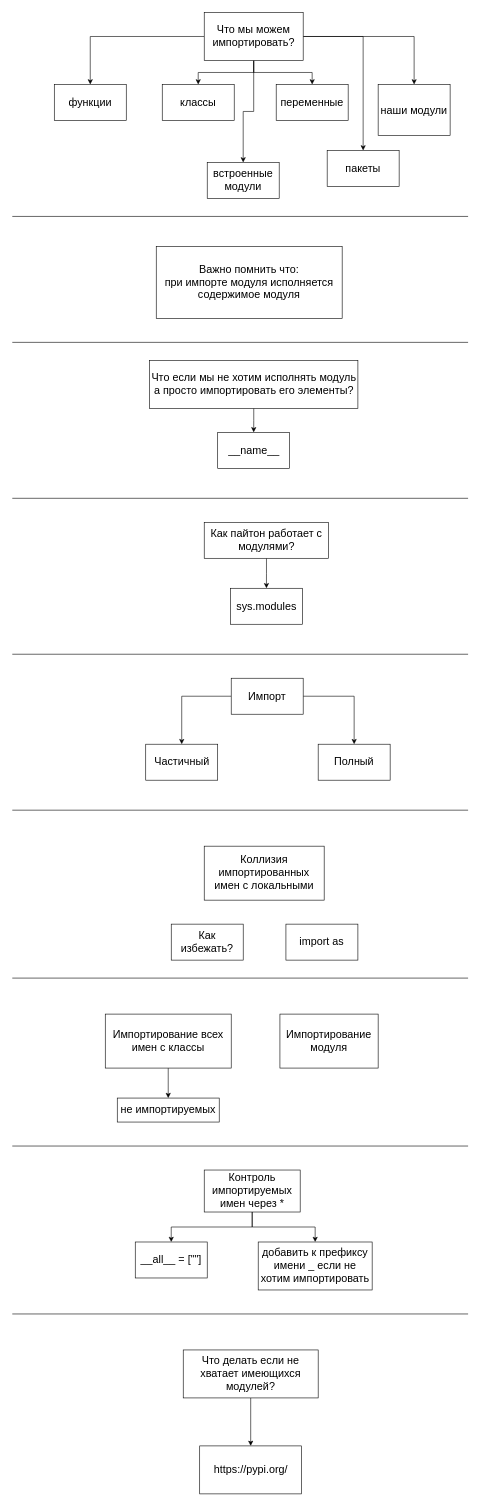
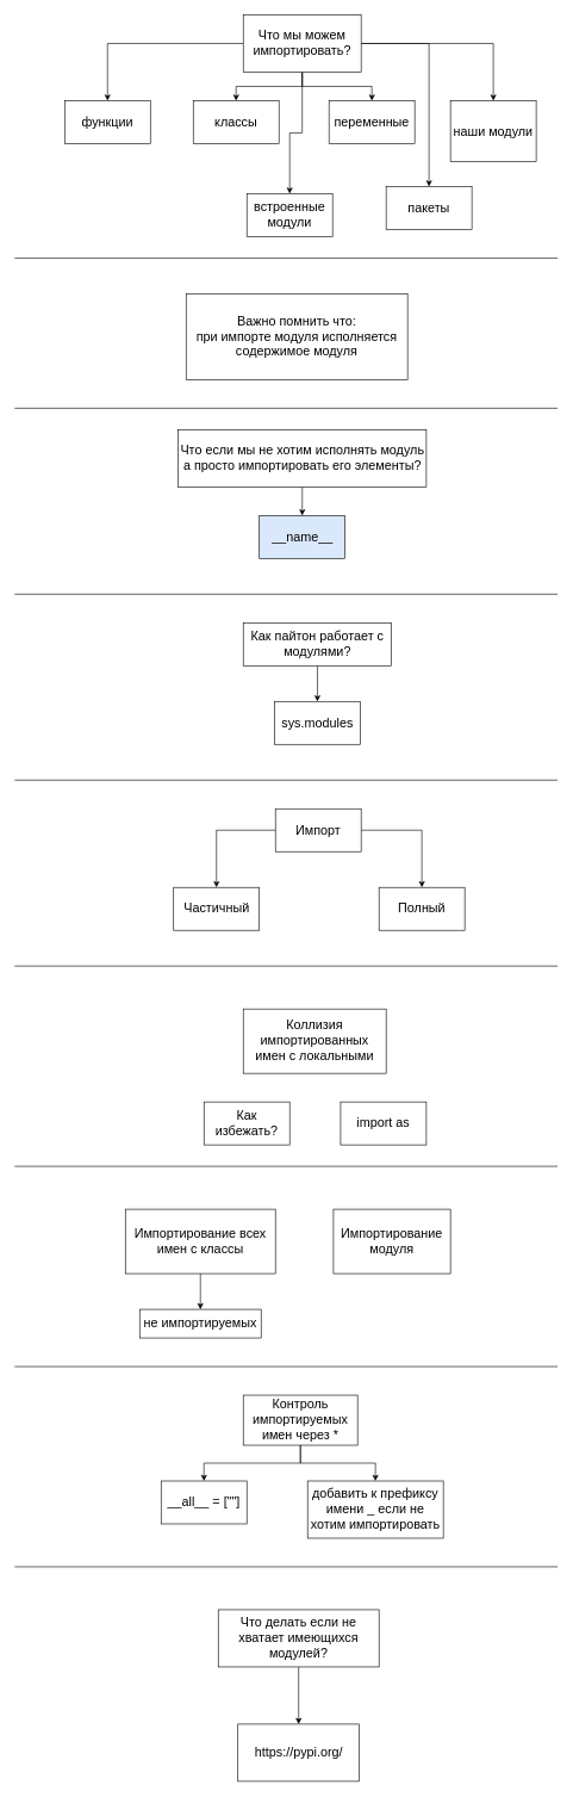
  <mxCell id="0" />
  <mxCell id="1" parent="0" />
  <mxCell id="2" style="edgeStyle=orthogonalEdgeStyle;rounded=0;orthogonalLoop=1;jettySize=auto;html=1;entryX=0.5;entryY=0;entryDx=0;entryDy=0;fontSize=18;" edge="1" parent="1" source="8" target="9"><mxGeometry relative="1" as="geometry" /></mxCell>
  <mxCell id="3" style="edgeStyle=orthogonalEdgeStyle;rounded=0;orthogonalLoop=1;jettySize=auto;html=1;entryX=0.5;entryY=0;entryDx=0;entryDy=0;fontSize=18;" edge="1" parent="1" source="8" target="10"><mxGeometry relative="1" as="geometry" /></mxCell>
  <mxCell id="4" style="edgeStyle=orthogonalEdgeStyle;rounded=0;orthogonalLoop=1;jettySize=auto;html=1;entryX=0.5;entryY=0;entryDx=0;entryDy=0;fontSize=18;" edge="1" parent="1" source="8" target="11"><mxGeometry relative="1" as="geometry" /></mxCell>
  <mxCell id="5" style="edgeStyle=orthogonalEdgeStyle;rounded=0;orthogonalLoop=1;jettySize=auto;html=1;entryX=0.5;entryY=0;entryDx=0;entryDy=0;fontSize=18;" edge="1" parent="1" source="8" target="12"><mxGeometry relative="1" as="geometry" /></mxCell>
  <mxCell id="6" style="edgeStyle=orthogonalEdgeStyle;rounded=0;orthogonalLoop=1;jettySize=auto;html=1;fontSize=18;" edge="1" parent="1" source="8" target="18"><mxGeometry relative="1" as="geometry" /></mxCell>
  <mxCell id="7" style="edgeStyle=orthogonalEdgeStyle;rounded=0;orthogonalLoop=1;jettySize=auto;html=1;fontSize=18;" edge="1" parent="1" source="8" target="24"><mxGeometry relative="1" as="geometry" /></mxCell>
  <mxCell id="8" value="&lt;font style=&quot;font-size: 18px&quot;&gt;Что мы можем импортировать?&lt;/font&gt;" style="rounded=0;whiteSpace=wrap;html=1;" vertex="1" parent="1"><mxGeometry x="340" y="20" width="165" height="80" as="geometry" /></mxCell>
  <mxCell id="9" value="функции" style="rounded=0;whiteSpace=wrap;html=1;fontSize=18;" vertex="1" parent="1"><mxGeometry x="90" y="140" width="120" height="60" as="geometry" /></mxCell>
  <mxCell id="10" value="классы" style="rounded=0;whiteSpace=wrap;html=1;fontSize=18;" vertex="1" parent="1"><mxGeometry x="270" y="140" width="120" height="60" as="geometry" /></mxCell>
  <mxCell id="11" value="переменные" style="rounded=0;whiteSpace=wrap;html=1;fontSize=18;" vertex="1" parent="1"><mxGeometry x="460" y="140" width="120" height="60" as="geometry" /></mxCell>
  <mxCell id="12" value="наши модули" style="rounded=0;whiteSpace=wrap;html=1;fontSize=18;" vertex="1" parent="1"><mxGeometry x="630" y="140" width="120" height="85" as="geometry" /></mxCell>
  <mxCell id="13" value="Важно помнить что:&lt;br&gt;при импорте модуля исполняется содержимое модуля" style="rounded=0;whiteSpace=wrap;html=1;fontSize=18;" vertex="1" parent="1"><mxGeometry x="260" y="410" width="310" height="120" as="geometry" /></mxCell>
  <mxCell id="14" value="" style="endArrow=none;html=1;rounded=0;fontSize=18;" edge="1" parent="1"><mxGeometry width="50" height="50" relative="1" as="geometry"><mxPoint x="20" y="360" as="sourcePoint" /><mxPoint x="780" y="360" as="targetPoint" /></mxGeometry></mxCell>
  <mxCell id="15" value="" style="endArrow=none;html=1;rounded=0;fontSize=18;" edge="1" parent="1"><mxGeometry width="50" height="50" relative="1" as="geometry"><mxPoint x="20" y="570" as="sourcePoint" /><mxPoint x="780" y="570" as="targetPoint" /></mxGeometry></mxCell>
  <mxCell id="16" style="edgeStyle=orthogonalEdgeStyle;rounded=0;orthogonalLoop=1;jettySize=auto;html=1;entryX=0.5;entryY=0;entryDx=0;entryDy=0;fontSize=18;" edge="1" parent="1" source="17" target="19"><mxGeometry relative="1" as="geometry" /></mxCell>
  <mxCell id="17" value="Что если мы не хотим исполнять модуль а просто импортировать его элементы?" style="rounded=0;whiteSpace=wrap;html=1;fontSize=18;" vertex="1" parent="1"><mxGeometry x="248.75" y="600" width="347.5" height="80" as="geometry" /></mxCell>
  <mxCell id="18" value="встроенные модули" style="rounded=0;whiteSpace=wrap;html=1;fontSize=18;" vertex="1" parent="1"><mxGeometry x="345" y="270" width="120" height="60" as="geometry" /></mxCell>
- <mxCell id="19" value="__name__" style="rounded=0;whiteSpace=wrap;html=1;fontSize=18;" vertex="1" parent="1"><mxGeometry x="362.5" y="720" width="120" height="60" as="geometry" /></mxCell>
+ <mxCell id="19" value="__name__" style="rounded=0;whiteSpace=wrap;html=1;fontSize=18;fillColor=#dae8fc;" vertex="1" parent="1"><mxGeometry x="362.5" y="720" width="120" height="60" as="geometry" /></mxCell>
  <mxCell id="20" value="" style="endArrow=none;html=1;rounded=0;fontSize=18;" edge="1" parent="1"><mxGeometry width="50" height="50" relative="1" as="geometry"><mxPoint x="20" y="830" as="sourcePoint" /><mxPoint x="780" y="830" as="targetPoint" /></mxGeometry></mxCell>
  <mxCell id="21" style="edgeStyle=orthogonalEdgeStyle;rounded=0;orthogonalLoop=1;jettySize=auto;html=1;entryX=0.5;entryY=0;entryDx=0;entryDy=0;fontSize=18;" edge="1" parent="1" source="22" target="23"><mxGeometry relative="1" as="geometry" /></mxCell>
  <mxCell id="22" value="Как пайтон работает с модулями?" style="rounded=0;whiteSpace=wrap;html=1;fontSize=18;" vertex="1" parent="1"><mxGeometry x="340" y="870" width="207.5" height="60" as="geometry" /></mxCell>
  <mxCell id="23" value="sys.modules" style="rounded=0;whiteSpace=wrap;html=1;fontSize=18;" vertex="1" parent="1"><mxGeometry x="383.75" y="980" width="120" height="60" as="geometry" /></mxCell>
- <mxCell id="24" value="пакеты" style="rounded=0;whiteSpace=wrap;html=1;fontSize=18;" vertex="1" parent="1"><mxGeometry x="545" y="250" width="120" height="60" as="geometry" /></mxCell>
+ <mxCell id="24" value="пакеты" style="rounded=0;whiteSpace=wrap;html=1;fontSize=18;" vertex="1" parent="1"><mxGeometry x="540" y="260" width="120" height="60" as="geometry" /></mxCell>
  <mxCell id="25" style="edgeStyle=orthogonalEdgeStyle;rounded=0;orthogonalLoop=1;jettySize=auto;html=1;fontSize=18;" edge="1" parent="1" source="27" target="29"><mxGeometry relative="1" as="geometry" /></mxCell>
  <mxCell id="26" style="edgeStyle=orthogonalEdgeStyle;rounded=0;orthogonalLoop=1;jettySize=auto;html=1;entryX=0.5;entryY=0;entryDx=0;entryDy=0;fontSize=18;" edge="1" parent="1" source="27" target="30"><mxGeometry relative="1" as="geometry" /></mxCell>
  <mxCell id="27" value="Импорт" style="rounded=0;whiteSpace=wrap;html=1;fontSize=18;" vertex="1" parent="1"><mxGeometry x="385" y="1130" width="120" height="60" as="geometry" /></mxCell>
  <mxCell id="28" value="" style="endArrow=none;html=1;rounded=0;fontSize=18;" edge="1" parent="1"><mxGeometry width="50" height="50" relative="1" as="geometry"><mxPoint x="20" y="1090" as="sourcePoint" /><mxPoint x="780" y="1090" as="targetPoint" /></mxGeometry></mxCell>
  <mxCell id="29" value="Частичный" style="rounded=0;whiteSpace=wrap;html=1;fontSize=18;" vertex="1" parent="1"><mxGeometry x="242.5" y="1240" width="120" height="60" as="geometry" /></mxCell>
  <mxCell id="30" value="Полный" style="rounded=0;whiteSpace=wrap;html=1;fontSize=18;" vertex="1" parent="1"><mxGeometry x="530" y="1240" width="120" height="60" as="geometry" /></mxCell>
  <mxCell id="31" value="" style="endArrow=none;html=1;rounded=0;fontSize=18;" edge="1" parent="1"><mxGeometry width="50" height="50" relative="1" as="geometry"><mxPoint x="20" y="1350" as="sourcePoint" /><mxPoint x="780" y="1350" as="targetPoint" /></mxGeometry></mxCell>
  <mxCell id="32" value="Коллизия импортированных имен с локальными" style="rounded=0;whiteSpace=wrap;html=1;fontSize=18;" vertex="1" parent="1"><mxGeometry x="340" y="1410" width="200" height="90" as="geometry" /></mxCell>
  <mxCell id="33" value="Как избежать?" style="rounded=0;whiteSpace=wrap;html=1;fontSize=18;" vertex="1" parent="1"><mxGeometry x="285" y="1540" width="120" height="60" as="geometry" /></mxCell>
  <mxCell id="34" value="import as" style="rounded=0;whiteSpace=wrap;html=1;fontSize=18;" vertex="1" parent="1"><mxGeometry x="476.25" y="1540" width="120" height="60" as="geometry" /></mxCell>
  <mxCell id="35" style="edgeStyle=orthogonalEdgeStyle;rounded=0;orthogonalLoop=1;jettySize=auto;html=1;entryX=0.5;entryY=0;entryDx=0;entryDy=0;fontSize=18;" edge="1" parent="1" source="36" target="39"><mxGeometry relative="1" as="geometry" /></mxCell>
  <mxCell id="36" value="Импортирование всех имен с классы" style="rounded=0;whiteSpace=wrap;html=1;fontSize=18;" vertex="1" parent="1"><mxGeometry x="175" y="1690" width="210" height="90" as="geometry" /></mxCell>
  <mxCell id="37" value="" style="endArrow=none;html=1;rounded=0;fontSize=18;" edge="1" parent="1"><mxGeometry width="50" height="50" relative="1" as="geometry"><mxPoint x="20" y="1630" as="sourcePoint" /><mxPoint x="780" y="1630" as="targetPoint" /></mxGeometry></mxCell>
  <mxCell id="38" value="Импортирование модуля" style="rounded=0;whiteSpace=wrap;html=1;fontSize=18;" vertex="1" parent="1"><mxGeometry x="466.25" y="1690" width="163.75" height="90" as="geometry" /></mxCell>
  <mxCell id="39" value="не импортируемых" style="rounded=0;whiteSpace=wrap;html=1;fontSize=18;" vertex="1" parent="1"><mxGeometry x="195" y="1830" width="170" height="40" as="geometry" /></mxCell>
  <mxCell id="40" value="" style="endArrow=none;html=1;rounded=0;fontSize=18;" edge="1" parent="1"><mxGeometry width="50" height="50" relative="1" as="geometry"><mxPoint x="20" y="1910" as="sourcePoint" /><mxPoint x="780" y="1910" as="targetPoint" /></mxGeometry></mxCell>
  <mxCell id="41" style="edgeStyle=orthogonalEdgeStyle;rounded=0;orthogonalLoop=1;jettySize=auto;html=1;fontSize=18;" edge="1" parent="1" source="43" target="44"><mxGeometry relative="1" as="geometry" /></mxCell>
  <mxCell id="42" style="edgeStyle=orthogonalEdgeStyle;rounded=0;orthogonalLoop=1;jettySize=auto;html=1;fontSize=18;" edge="1" parent="1" source="43" target="45"><mxGeometry relative="1" as="geometry" /></mxCell>
  <mxCell id="43" value="Контроль импортируемых&lt;br&gt;имен через *" style="rounded=0;whiteSpace=wrap;html=1;fontSize=18;" vertex="1" parent="1"><mxGeometry x="340" y="1950" width="160" height="70" as="geometry" /></mxCell>
  <mxCell id="44" value="__all__ = [&quot;&quot;]" style="rounded=0;whiteSpace=wrap;html=1;fontSize=18;" vertex="1" parent="1"><mxGeometry x="225" y="2070" width="120" height="60" as="geometry" /></mxCell>
  <mxCell id="45" value="добавить к префиксу имени _ если не хотим импортировать" style="rounded=0;whiteSpace=wrap;html=1;fontSize=18;" vertex="1" parent="1"><mxGeometry x="430" y="2070" width="190" height="80" as="geometry" /></mxCell>
  <mxCell id="46" value="" style="endArrow=none;html=1;rounded=0;fontSize=18;" edge="1" parent="1"><mxGeometry width="50" height="50" relative="1" as="geometry"><mxPoint x="20" y="2190" as="sourcePoint" /><mxPoint x="780" y="2190" as="targetPoint" /></mxGeometry></mxCell>
  <mxCell id="47" style="edgeStyle=orthogonalEdgeStyle;rounded=0;orthogonalLoop=1;jettySize=auto;html=1;entryX=0.5;entryY=0;entryDx=0;entryDy=0;fontSize=18;" edge="1" parent="1" source="48" target="49"><mxGeometry relative="1" as="geometry" /></mxCell>
  <mxCell id="48" value="Что делать если не хватает имеющихся модулей?" style="rounded=0;whiteSpace=wrap;html=1;fontSize=18;" vertex="1" parent="1"><mxGeometry x="305" y="2250" width="225" height="80" as="geometry" /></mxCell>
  <mxCell id="49" value="https://pypi.org/" style="rounded=0;whiteSpace=wrap;html=1;fontSize=18;" vertex="1" parent="1"><mxGeometry x="332.5" y="2410" width="170" height="80" as="geometry" /></mxCell>
